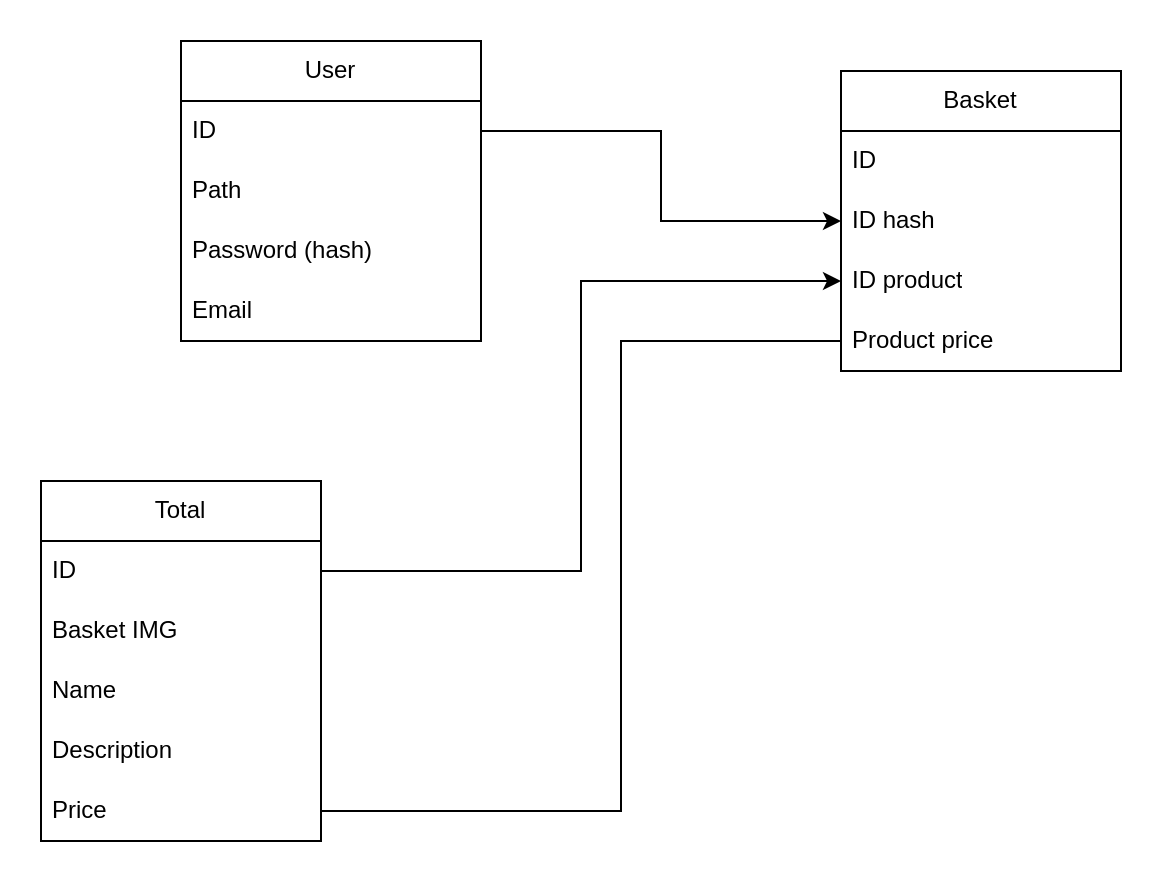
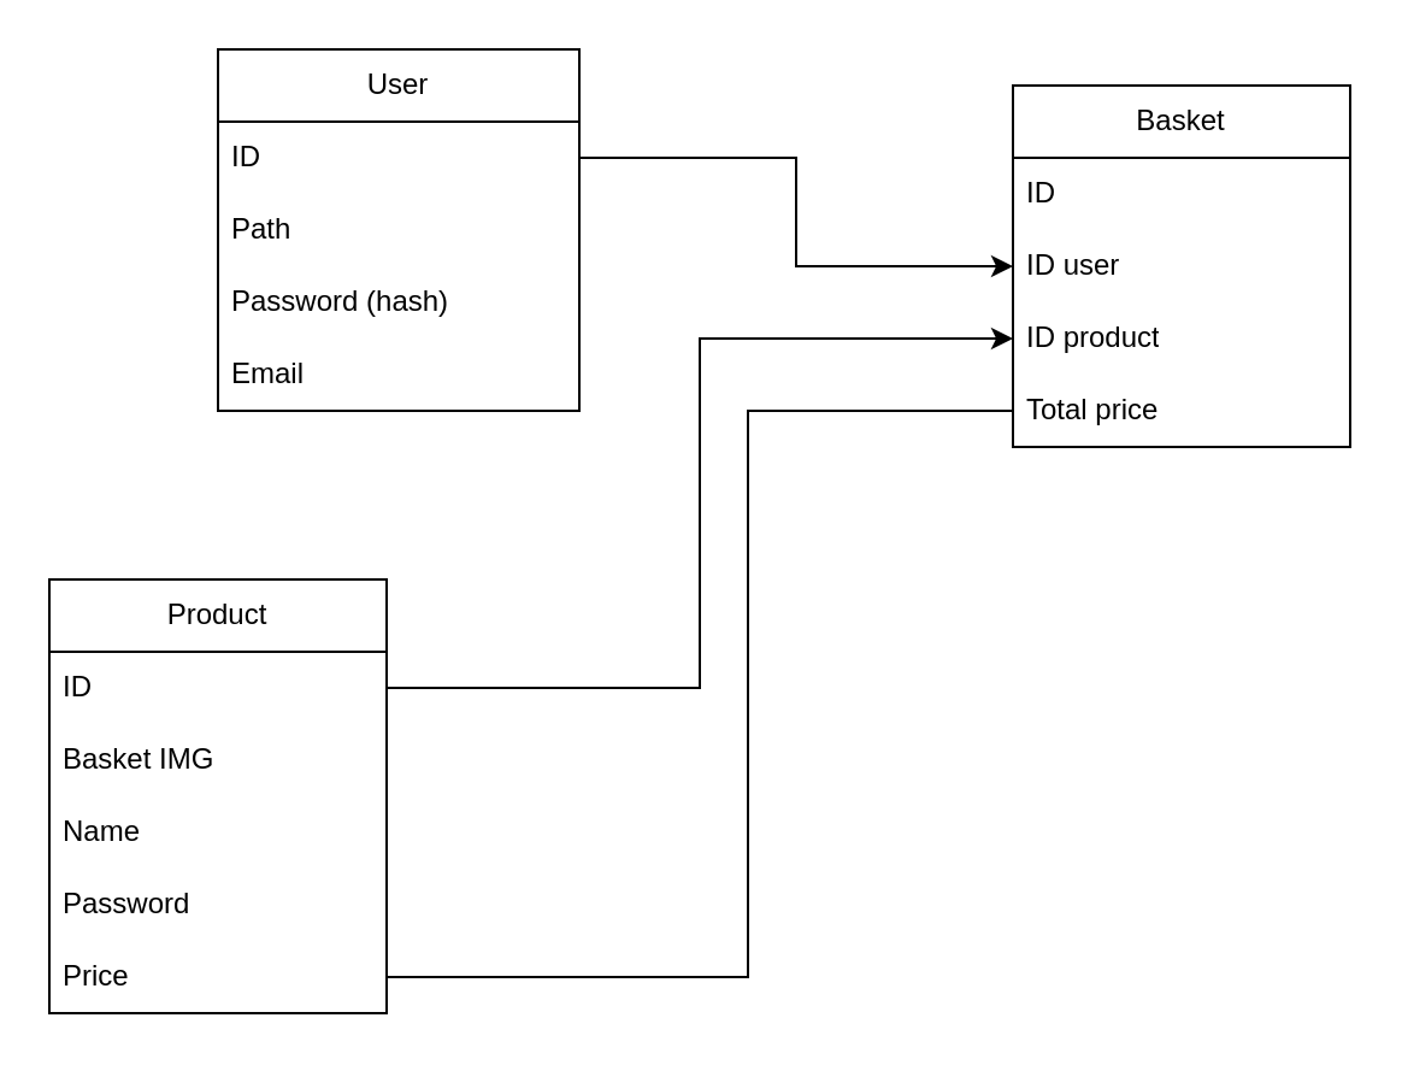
  <mxCell id="0" />
  <mxCell id="1" parent="0" />
  <mxCell id="2" value="User" style="swimlane;fontStyle=0;childLayout=stackLayout;horizontal=1;startSize=30;horizontalStack=0;resizeParent=1;resizeParentMax=0;resizeLast=0;collapsible=1;marginBottom=0;whiteSpace=wrap;html=1;" vertex="1" parent="1"><mxGeometry x="90" y="20" width="150" height="150" as="geometry" /></mxCell>
  <mxCell id="3" value="ID" style="text;strokeColor=none;fillColor=none;align=left;verticalAlign=middle;spacingLeft=4;spacingRight=4;overflow=hidden;points=[[0,0.5],[1,0.5]];portConstraint=eastwest;rotatable=0;whiteSpace=wrap;html=1;" vertex="1" parent="2"><mxGeometry y="30" width="150" height="30" as="geometry" /></mxCell>
  <mxCell id="4" value="Path" style="text;strokeColor=none;fillColor=none;align=left;verticalAlign=middle;spacingLeft=4;spacingRight=4;overflow=hidden;points=[[0,0.5],[1,0.5]];portConstraint=eastwest;rotatable=0;whiteSpace=wrap;html=1;" vertex="1" parent="2"><mxGeometry y="60" width="150" height="30" as="geometry" /></mxCell>
  <mxCell id="5" value="Password (hash)" style="text;strokeColor=none;fillColor=none;align=left;verticalAlign=middle;spacingLeft=4;spacingRight=4;overflow=hidden;points=[[0,0.5],[1,0.5]];portConstraint=eastwest;rotatable=0;whiteSpace=wrap;html=1;" vertex="1" parent="2"><mxGeometry y="90" width="150" height="30" as="geometry" /></mxCell>
  <mxCell id="6" value="Email" style="text;strokeColor=none;fillColor=none;align=left;verticalAlign=middle;spacingLeft=4;spacingRight=4;overflow=hidden;points=[[0,0.5],[1,0.5]];portConstraint=eastwest;rotatable=0;whiteSpace=wrap;html=1;" vertex="1" parent="2"><mxGeometry y="120" width="150" height="30" as="geometry" /></mxCell>
  <mxCell id="7" value="Basket" style="swimlane;fontStyle=0;childLayout=stackLayout;horizontal=1;startSize=30;horizontalStack=0;resizeParent=1;resizeParentMax=0;resizeLast=0;collapsible=1;marginBottom=0;whiteSpace=wrap;html=1;" vertex="1" parent="1"><mxGeometry x="420" y="35" width="140" height="150" as="geometry" /></mxCell>
  <mxCell id="8" value="ID" style="text;strokeColor=none;fillColor=none;align=left;verticalAlign=middle;spacingLeft=4;spacingRight=4;overflow=hidden;points=[[0,0.5],[1,0.5]];portConstraint=eastwest;rotatable=0;whiteSpace=wrap;html=1;" vertex="1" parent="7"><mxGeometry y="30" width="140" height="30" as="geometry" /></mxCell>
- <mxCell id="9" value="ID hash" style="text;strokeColor=none;fillColor=none;align=left;verticalAlign=middle;spacingLeft=4;spacingRight=4;overflow=hidden;points=[[0,0.5],[1,0.5]];portConstraint=eastwest;rotatable=0;whiteSpace=wrap;html=1;" vertex="1" parent="7"><mxGeometry y="60" width="140" height="30" as="geometry" /></mxCell>
+ <mxCell id="9" value="ID user" style="text;strokeColor=none;fillColor=none;align=left;verticalAlign=middle;spacingLeft=4;spacingRight=4;overflow=hidden;points=[[0,0.5],[1,0.5]];portConstraint=eastwest;rotatable=0;whiteSpace=wrap;html=1;" vertex="1" parent="7"><mxGeometry y="60" width="140" height="30" as="geometry" /></mxCell>
  <mxCell id="10" value="ID product" style="text;strokeColor=none;fillColor=none;align=left;verticalAlign=middle;spacingLeft=4;spacingRight=4;overflow=hidden;points=[[0,0.5],[1,0.5]];portConstraint=eastwest;rotatable=0;whiteSpace=wrap;html=1;" vertex="1" parent="7"><mxGeometry y="90" width="140" height="30" as="geometry" /></mxCell>
- <mxCell id="11" value="Product price" style="text;strokeColor=none;fillColor=none;align=left;verticalAlign=middle;spacingLeft=4;spacingRight=4;overflow=hidden;points=[[0,0.5],[1,0.5]];portConstraint=eastwest;rotatable=0;whiteSpace=wrap;html=1;" vertex="1" parent="7"><mxGeometry y="120" width="140" height="30" as="geometry" /></mxCell>
- <mxCell id="12" value="Total" style="swimlane;fontStyle=0;childLayout=stackLayout;horizontal=1;startSize=30;horizontalStack=0;resizeParent=1;resizeParentMax=0;resizeLast=0;collapsible=1;marginBottom=0;whiteSpace=wrap;html=1;" vertex="1" parent="1"><mxGeometry x="20" y="240" width="140" height="180" as="geometry" /></mxCell>
+ <mxCell id="11" value="Total price" style="text;strokeColor=none;fillColor=none;align=left;verticalAlign=middle;spacingLeft=4;spacingRight=4;overflow=hidden;points=[[0,0.5],[1,0.5]];portConstraint=eastwest;rotatable=0;whiteSpace=wrap;html=1;" vertex="1" parent="7"><mxGeometry y="120" width="140" height="30" as="geometry" /></mxCell>
+ <mxCell id="12" value="Product" style="swimlane;fontStyle=0;childLayout=stackLayout;horizontal=1;startSize=30;horizontalStack=0;resizeParent=1;resizeParentMax=0;resizeLast=0;collapsible=1;marginBottom=0;whiteSpace=wrap;html=1;" vertex="1" parent="1"><mxGeometry x="20" y="240" width="140" height="180" as="geometry" /></mxCell>
  <mxCell id="13" value="ID" style="text;strokeColor=none;fillColor=none;align=left;verticalAlign=middle;spacingLeft=4;spacingRight=4;overflow=hidden;points=[[0,0.5],[1,0.5]];portConstraint=eastwest;rotatable=0;whiteSpace=wrap;html=1;" vertex="1" parent="12"><mxGeometry y="30" width="140" height="30" as="geometry" /></mxCell>
  <mxCell id="14" value="Basket IMG" style="text;strokeColor=none;fillColor=none;align=left;verticalAlign=middle;spacingLeft=4;spacingRight=4;overflow=hidden;points=[[0,0.5],[1,0.5]];portConstraint=eastwest;rotatable=0;whiteSpace=wrap;html=1;" vertex="1" parent="12"><mxGeometry y="60" width="140" height="30" as="geometry" /></mxCell>
  <mxCell id="15" value="Name" style="text;strokeColor=none;fillColor=none;align=left;verticalAlign=middle;spacingLeft=4;spacingRight=4;overflow=hidden;points=[[0,0.5],[1,0.5]];portConstraint=eastwest;rotatable=0;whiteSpace=wrap;html=1;" vertex="1" parent="12"><mxGeometry y="90" width="140" height="30" as="geometry" /></mxCell>
- <mxCell id="16" value="Description" style="text;strokeColor=none;fillColor=none;align=left;verticalAlign=middle;spacingLeft=4;spacingRight=4;overflow=hidden;points=[[0,0.5],[1,0.5]];portConstraint=eastwest;rotatable=0;whiteSpace=wrap;html=1;" vertex="1" parent="12"><mxGeometry y="120" width="140" height="30" as="geometry" /></mxCell>
+ <mxCell id="16" value="Password" style="text;strokeColor=none;fillColor=none;align=left;verticalAlign=middle;spacingLeft=4;spacingRight=4;overflow=hidden;points=[[0,0.5],[1,0.5]];portConstraint=eastwest;rotatable=0;whiteSpace=wrap;html=1;" vertex="1" parent="12"><mxGeometry y="120" width="140" height="30" as="geometry" /></mxCell>
  <mxCell id="17" value="Price" style="text;strokeColor=none;fillColor=none;align=left;verticalAlign=middle;spacingLeft=4;spacingRight=4;overflow=hidden;points=[[0,0.5],[1,0.5]];portConstraint=eastwest;rotatable=0;whiteSpace=wrap;html=1;" vertex="1" parent="12"><mxGeometry y="150" width="140" height="30" as="geometry" /></mxCell>
  <mxCell id="18" style="edgeStyle=orthogonalEdgeStyle;rounded=0;orthogonalLoop=1;jettySize=auto;html=1;exitX=1;exitY=0.5;exitDx=0;exitDy=0;" edge="1" parent="1" source="3" target="9"><mxGeometry relative="1" as="geometry" /></mxCell>
  <mxCell id="19" style="edgeStyle=orthogonalEdgeStyle;rounded=0;orthogonalLoop=1;jettySize=auto;html=1;exitX=1;exitY=0.5;exitDx=0;exitDy=0;entryX=0;entryY=0.5;entryDx=0;entryDy=0;" edge="1" parent="1" source="13" target="10"><mxGeometry relative="1" as="geometry" /></mxCell>
  <mxCell id="20" style="edgeStyle=orthogonalEdgeStyle;rounded=0;orthogonalLoop=1;jettySize=auto;html=1;exitX=1;exitY=0.5;exitDx=0;exitDy=0;entryX=0;entryY=0.5;entryDx=0;entryDy=0;endArrow=none;" edge="1" parent="1" source="17" target="11"><mxGeometry relative="1" as="geometry"><Array as="points"><mxPoint x="310" y="405" /><mxPoint x="310" y="170" /></Array></mxGeometry></mxCell>
